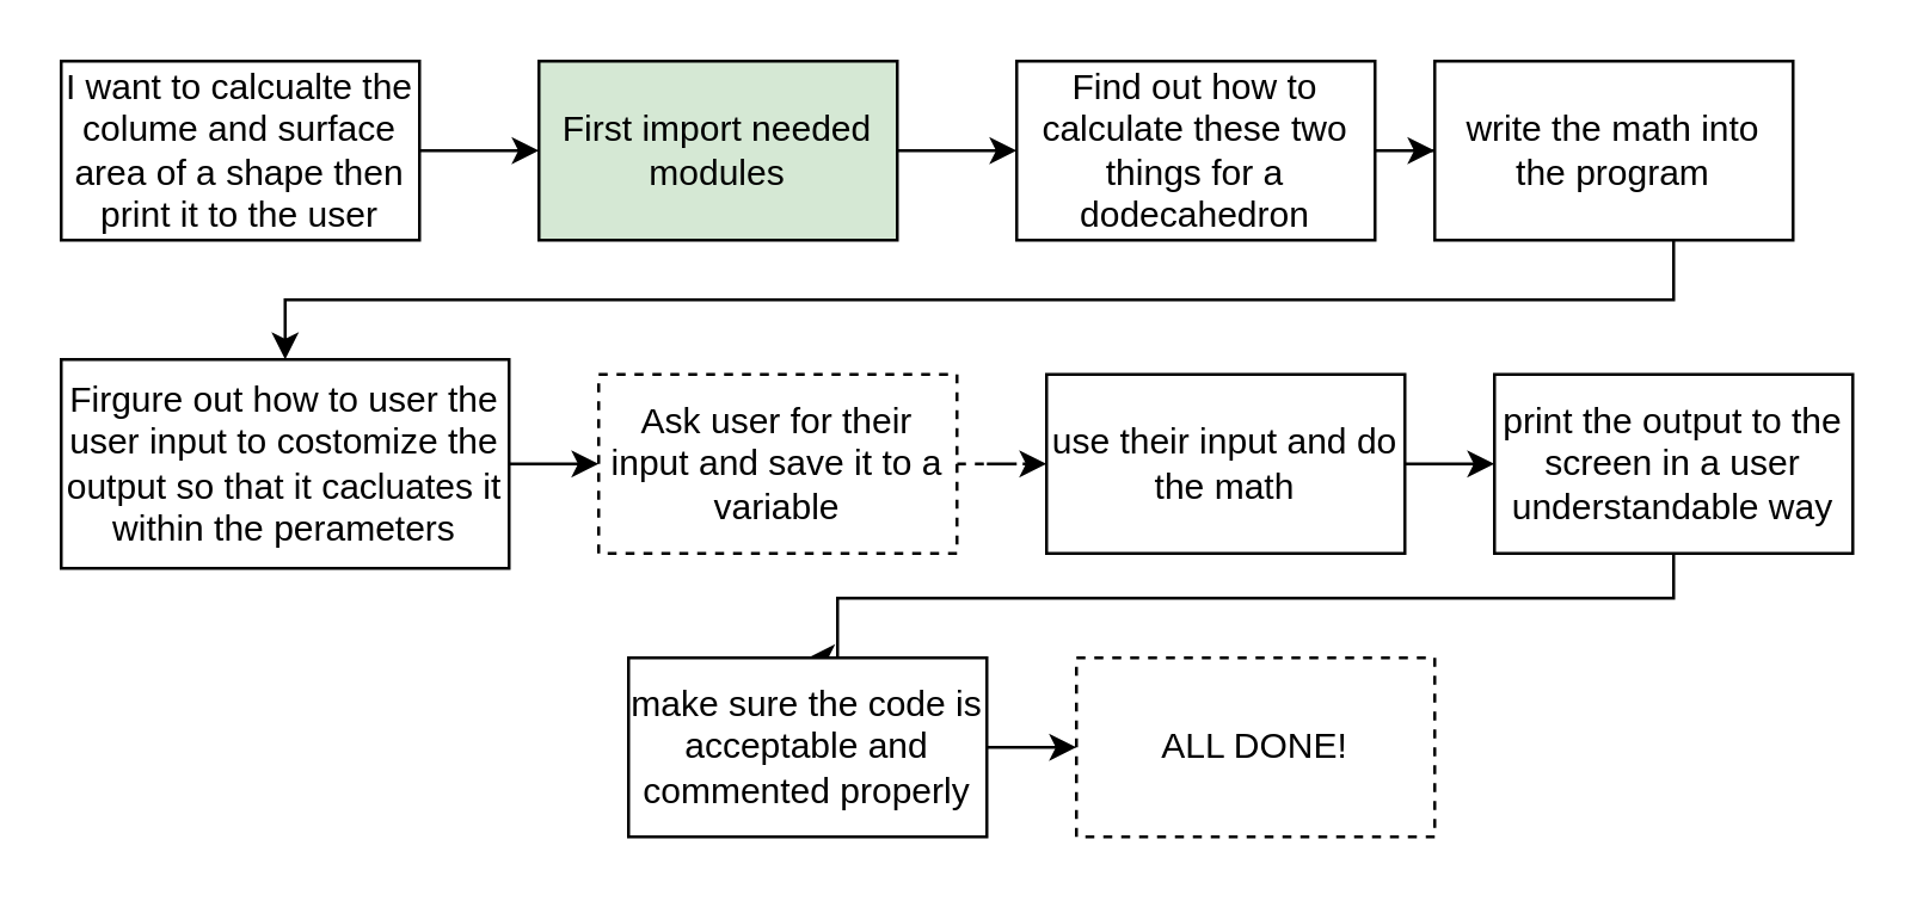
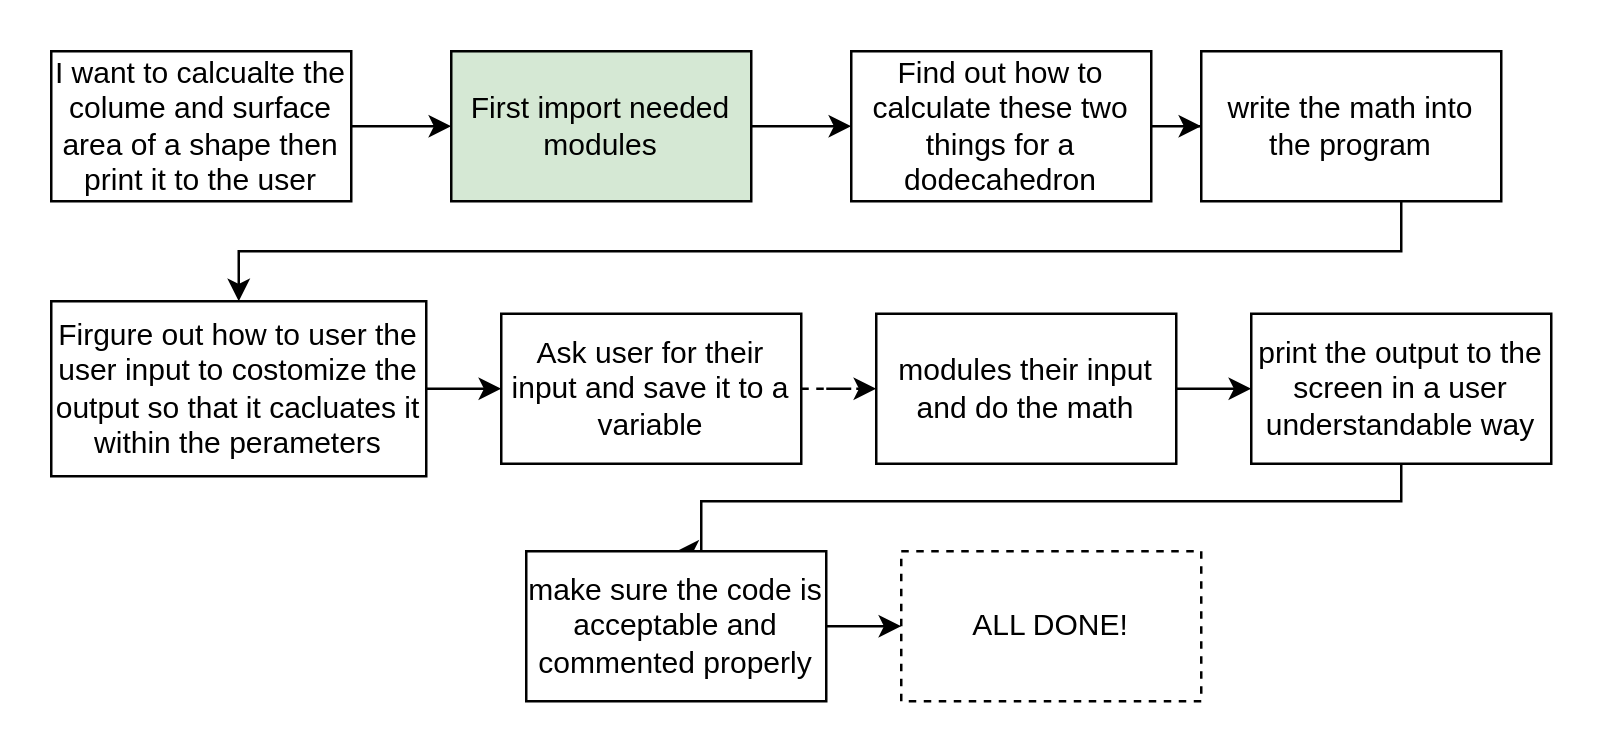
  <mxCell id="0" />
  <mxCell id="1" parent="0" />
  <mxCell id="2" style="edgeStyle=orthogonalEdgeStyle;rounded=0;orthogonalLoop=1;jettySize=auto;html=1;" edge="1" parent="1" source="3" target="5"><mxGeometry relative="1" as="geometry" /></mxCell>
  <mxCell id="3" value="I want to calcualte the colume and surface area of a shape then print it to the user" style="rounded=0;whiteSpace=wrap;html=1;" vertex="1" parent="1"><mxGeometry x="20" y="20" width="120" height="60" as="geometry" /></mxCell>
  <mxCell id="4" style="edgeStyle=orthogonalEdgeStyle;rounded=0;orthogonalLoop=1;jettySize=auto;html=1;" edge="1" parent="1" source="5" target="7"><mxGeometry relative="1" as="geometry" /></mxCell>
  <mxCell id="5" value="First import needed modules" style="rounded=0;whiteSpace=wrap;html=1;fillColor=#d5e8d4;" vertex="1" parent="1"><mxGeometry x="180" y="20" width="120" height="60" as="geometry" /></mxCell>
  <mxCell id="6" style="edgeStyle=orthogonalEdgeStyle;rounded=0;orthogonalLoop=1;jettySize=auto;html=1;entryX=0;entryY=0.5;entryDx=0;entryDy=0;" edge="1" parent="1" source="7" target="9"><mxGeometry relative="1" as="geometry" /></mxCell>
  <mxCell id="7" value="Find out how to calculate these two things for a dodecahedron" style="rounded=0;whiteSpace=wrap;html=1;" vertex="1" parent="1"><mxGeometry x="340" y="20" width="120" height="60" as="geometry" /></mxCell>
  <mxCell id="8" style="edgeStyle=orthogonalEdgeStyle;rounded=0;orthogonalLoop=1;jettySize=auto;html=1;entryX=0.5;entryY=0;entryDx=0;entryDy=0;" edge="1" parent="1" source="9" target="11"><mxGeometry relative="1" as="geometry"><mxPoint x="500" y="100" as="targetPoint" /><Array as="points"><mxPoint x="560" y="100" /><mxPoint x="95" y="100" /></Array></mxGeometry></mxCell>
  <mxCell id="9" value="write the math into the program" style="rounded=0;whiteSpace=wrap;html=1;" vertex="1" parent="1"><mxGeometry x="480" y="20" width="120" height="60" as="geometry" /></mxCell>
  <mxCell id="10" style="edgeStyle=orthogonalEdgeStyle;rounded=0;orthogonalLoop=1;jettySize=auto;html=1;entryX=0;entryY=0.5;entryDx=0;entryDy=0;" edge="1" parent="1" source="11" target="13"><mxGeometry relative="1" as="geometry" /></mxCell>
  <mxCell id="11" value="Firgure out how to user the user input to costomize the output so that it cacluates it within the perameters" style="rounded=0;whiteSpace=wrap;html=1;" vertex="1" parent="1"><mxGeometry x="20" y="120" width="150" height="70" as="geometry" /></mxCell>
  <mxCell id="12" style="edgeStyle=orthogonalEdgeStyle;rounded=0;orthogonalLoop=1;jettySize=auto;html=1;dashed=1;" edge="1" parent="1" source="13" target="15"><mxGeometry relative="1" as="geometry" /></mxCell>
- <mxCell id="13" value="Ask user for their input and save it to a variable" style="rounded=0;whiteSpace=wrap;html=1;dashed=1;" vertex="1" parent="1"><mxGeometry x="200" y="125" width="120" height="60" as="geometry" /></mxCell>
+ <mxCell id="13" value="Ask user for their input and save it to a variable" style="rounded=0;whiteSpace=wrap;html=1;" vertex="1" parent="1"><mxGeometry x="200" y="125" width="120" height="60" as="geometry" /></mxCell>
  <mxCell id="14" style="edgeStyle=orthogonalEdgeStyle;rounded=0;orthogonalLoop=1;jettySize=auto;html=1;entryX=0;entryY=0.5;entryDx=0;entryDy=0;" edge="1" parent="1" source="15" target="17"><mxGeometry relative="1" as="geometry" /></mxCell>
- <mxCell id="15" value="use their input and do the math" style="rounded=0;whiteSpace=wrap;html=1;" vertex="1" parent="1"><mxGeometry x="350" y="125" width="120" height="60" as="geometry" /></mxCell>
+ <mxCell id="15" value="modules their input and do the math" style="rounded=0;whiteSpace=wrap;html=1;" vertex="1" parent="1"><mxGeometry x="350" y="125" width="120" height="60" as="geometry" /></mxCell>
  <mxCell id="16" style="edgeStyle=orthogonalEdgeStyle;rounded=0;orthogonalLoop=1;jettySize=auto;html=1;entryX=0.5;entryY=0;entryDx=0;entryDy=0;" edge="1" parent="1" source="17" target="19"><mxGeometry relative="1" as="geometry"><mxPoint x="280" y="210" as="targetPoint" /><Array as="points"><mxPoint x="560" y="200" /><mxPoint x="280" y="200" /><mxPoint x="280" y="220" /></Array></mxGeometry></mxCell>
  <mxCell id="17" value="print the output to the screen in a user understandable way" style="rounded=0;whiteSpace=wrap;html=1;" vertex="1" parent="1"><mxGeometry x="500" y="125" width="120" height="60" as="geometry" /></mxCell>
  <mxCell id="18" style="edgeStyle=orthogonalEdgeStyle;rounded=0;orthogonalLoop=1;jettySize=auto;html=1;" edge="1" parent="1" source="19" target="20"><mxGeometry relative="1" as="geometry" /></mxCell>
  <mxCell id="19" value="make sure the code is acceptable and commented properly" style="rounded=0;whiteSpace=wrap;html=1;" vertex="1" parent="1"><mxGeometry x="210" y="220" width="120" height="60" as="geometry" /></mxCell>
  <mxCell id="20" value="ALL DONE!" style="rounded=0;whiteSpace=wrap;html=1;dashed=1;" vertex="1" parent="1"><mxGeometry x="360" y="220" width="120" height="60" as="geometry" /></mxCell>
